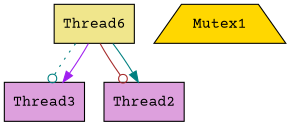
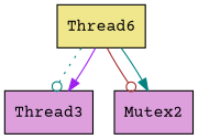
  digraph {
    fontname="Courier Prime"
    node [color=black fillcolor=plum fontname="Courier Prime" shape=box style=filled]
    edge [arrowhead=odot color=teal fontname="Courier Prime" style=solid]
    n1 [fillcolor=khaki label=Thread6]
    Thread3
-   Thread2
-   Mutex1 [fillcolor=gold shape=trapezium]
+   Thread2 [label=Mutex2]
    n1 -> Thread3 [style=dotted]
    n1 -> Thread3 [arrowhead=normal color=purple]
    n1 -> Thread2 [color=brown]
    n1 -> Thread2 [arrowhead=normal]
  }
